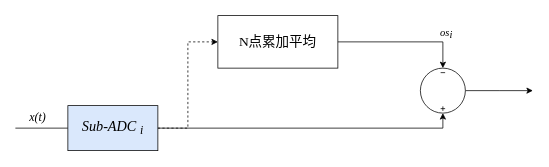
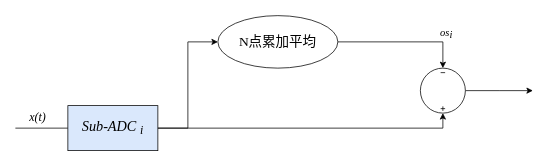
  <mxCell id="0" />
  <mxCell id="1" parent="0" />
- <mxCell id="2" value="N点累加平均" style="rounded=0;whiteSpace=wrap;html=1;fontFamily=Times New Roman;fontSize=18;" vertex="1" parent="1"><mxGeometry x="290" y="20" width="160" height="70" as="geometry" /></mxCell>
- <mxCell id="3" style="edgeStyle=orthogonalEdgeStyle;rounded=0;orthogonalLoop=1;jettySize=auto;html=1;entryX=0;entryY=0.5;entryDx=0;entryDy=0;dashed=1;" edge="1" parent="1" source="5" target="2"><mxGeometry relative="1" as="geometry" /></mxCell>
+ <mxCell id="2" value="N点累加平均" style="ellipse;whiteSpace=wrap;html=1;fontFamily=Times New Roman;fontSize=18;" vertex="1" parent="1"><mxGeometry x="290" y="20" width="160" height="70" as="geometry" /></mxCell>
+ <mxCell id="3" style="edgeStyle=orthogonalEdgeStyle;rounded=0;orthogonalLoop=1;jettySize=auto;html=1;entryX=0;entryY=0.5;entryDx=0;entryDy=0;" edge="1" parent="1" source="5" target="2"><mxGeometry relative="1" as="geometry" /></mxCell>
  <mxCell id="4" style="edgeStyle=orthogonalEdgeStyle;rounded=0;orthogonalLoop=1;jettySize=auto;html=1;endArrow=none;endFill=0;" edge="1" parent="1" source="5"><mxGeometry relative="1" as="geometry"><mxPoint x="20" y="170" as="targetPoint" /></mxGeometry></mxCell>
  <mxCell id="5" value="Sub-ADC &lt;sub&gt;i&lt;/sub&gt;" style="rounded=0;whiteSpace=wrap;html=1;fontFamily=Times New Roman;fontStyle=2;fontSize=19;fillColor=#dae8fc;" vertex="1" parent="1"><mxGeometry x="90" y="140" width="120" height="60" as="geometry" /></mxCell>
  <mxCell id="6" style="edgeStyle=orthogonalEdgeStyle;rounded=0;orthogonalLoop=1;jettySize=auto;html=1;" edge="1" parent="1" source="7"><mxGeometry relative="1" as="geometry"><mxPoint x="710" y="120" as="targetPoint" /></mxGeometry></mxCell>
  <mxCell id="7" value="" style="pointerEvents=1;verticalLabelPosition=bottom;shadow=0;dashed=0;align=center;html=1;verticalAlign=top;shape=mxgraph.electrical.signal_sources.source;aspect=fixed;points=[[0.5,0,0],[1,0.5,0],[0.5,1,0],[0,0.5,0]];elSignalType=dc3;flipV=1;" vertex="1" parent="1"><mxGeometry x="560" y="90" width="60" height="60" as="geometry" /></mxCell>
  <mxCell id="8" style="edgeStyle=orthogonalEdgeStyle;rounded=0;orthogonalLoop=1;jettySize=auto;html=1;entryX=0.5;entryY=0;entryDx=0;entryDy=0;entryPerimeter=0;" edge="1" parent="1" source="5" target="7"><mxGeometry relative="1" as="geometry" /></mxCell>
  <mxCell id="9" style="edgeStyle=orthogonalEdgeStyle;rounded=0;orthogonalLoop=1;jettySize=auto;html=1;entryX=0.5;entryY=1;entryDx=0;entryDy=0;entryPerimeter=0;" edge="1" parent="1" source="2" target="7"><mxGeometry relative="1" as="geometry" /></mxCell>
  <mxCell id="10" value="x(t)" style="text;html=1;align=center;verticalAlign=middle;whiteSpace=wrap;rounded=0;fontFamily=Times New Roman;fontStyle=2;fontSize=16;" vertex="1" parent="1"><mxGeometry x="20" y="140" width="60" height="30" as="geometry" /></mxCell>
  <mxCell id="11" value="os&lt;sub style=&quot;font-size: 14px;&quot;&gt;i&lt;/sub&gt;" style="text;html=1;align=center;verticalAlign=middle;whiteSpace=wrap;rounded=0;fontStyle=2;fontFamily=Times New Roman;fontSize=14;" vertex="1" parent="1"><mxGeometry x="565" y="30" width="60" height="30" as="geometry" /></mxCell>
